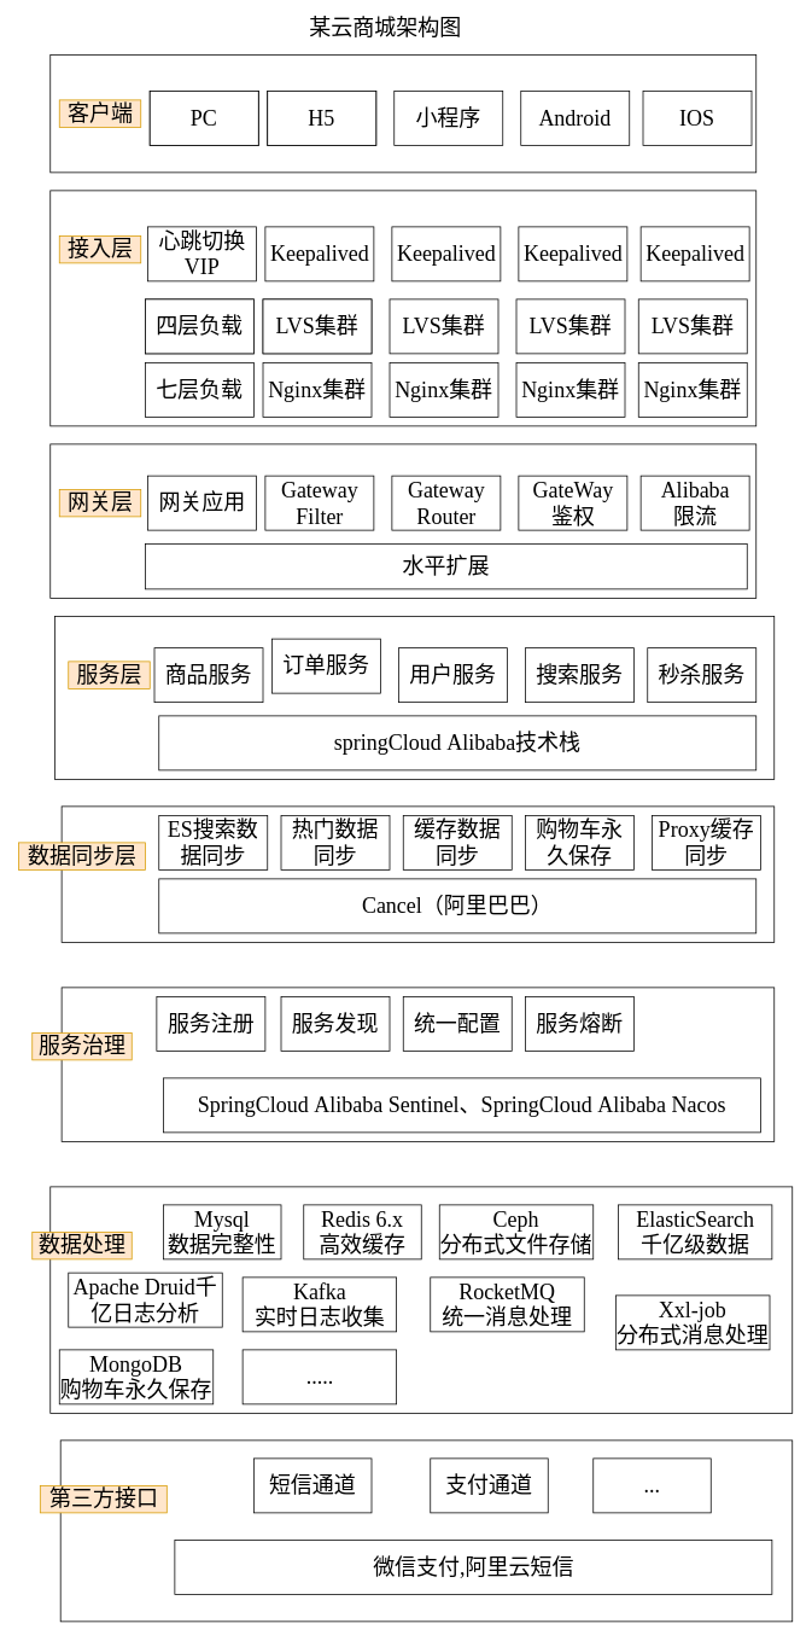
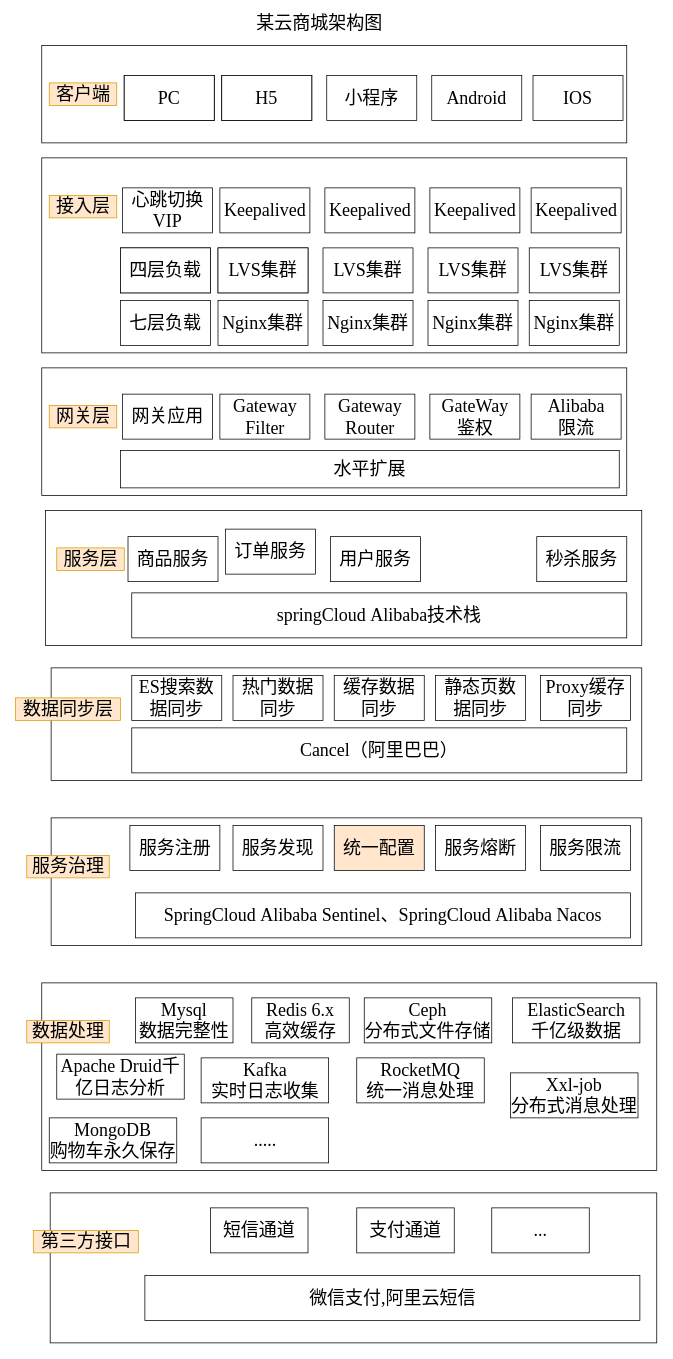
  <mxCell id="0" />
  <mxCell id="1" parent="0" />
  <mxCell id="2" value="" style="rounded=0;whiteSpace=wrap;html=1;" vertex="1" parent="1"><mxGeometry x="55" y="60" width="780" height="130" as="geometry" /></mxCell>
  <mxCell id="3" value="" style="rounded=0;whiteSpace=wrap;html=1;" vertex="1" parent="1"><mxGeometry x="55" y="210" width="780" height="260" as="geometry" /></mxCell>
  <mxCell id="4" value="" style="rounded=0;whiteSpace=wrap;html=1;" vertex="1" parent="1"><mxGeometry x="55" y="490" width="780" height="170" as="geometry" /></mxCell>
  <mxCell id="5" value="" style="rounded=0;whiteSpace=wrap;html=1;" vertex="1" parent="1"><mxGeometry x="60" y="680" width="795" height="180" as="geometry" /></mxCell>
  <mxCell id="6" value="" style="rounded=0;whiteSpace=wrap;html=1;" vertex="1" parent="1"><mxGeometry x="67.5" y="890" width="787.5" height="150" as="geometry" /></mxCell>
  <mxCell id="7" value="&lt;font style=&quot;font-size: 24px&quot; face=&quot;Georgia&quot;&gt;某云商城架构图&lt;/font&gt;" style="text;html=1;resizable=0;autosize=1;align=center;verticalAlign=middle;points=[];fillColor=none;strokeColor=none;rounded=0;" vertex="1" parent="1"><mxGeometry x="335" y="20" width="180" height="20" as="geometry" /></mxCell>
  <mxCell id="8" value="客户端" style="text;html=1;resizable=0;autosize=1;align=center;verticalAlign=middle;points=[];fillColor=#ffe6cc;strokeColor=#d79b00;rounded=0;fontFamily=Georgia;fontSize=24;" vertex="1" parent="1"><mxGeometry x="65" y="110" width="90" height="30" as="geometry" /></mxCell>
  <mxCell id="9" value="接入层" style="text;html=1;resizable=0;autosize=1;align=center;verticalAlign=middle;points=[];fillColor=#ffe6cc;strokeColor=#d79b00;rounded=0;fontFamily=Georgia;fontSize=24;" vertex="1" parent="1"><mxGeometry x="65" y="260" width="90" height="30" as="geometry" /></mxCell>
  <mxCell id="10" value="网关层" style="text;html=1;resizable=0;autosize=1;align=center;verticalAlign=middle;points=[];fillColor=#ffe6cc;strokeColor=#d79b00;rounded=0;fontFamily=Georgia;fontSize=24;" vertex="1" parent="1"><mxGeometry x="65" y="540" width="90" height="30" as="geometry" /></mxCell>
  <mxCell id="11" value="服务层" style="text;html=1;resizable=0;autosize=1;align=center;verticalAlign=middle;points=[];fillColor=#ffe6cc;strokeColor=#d79b00;rounded=0;fontFamily=Georgia;fontSize=24;" vertex="1" parent="1"><mxGeometry x="75" y="730" width="90" height="30" as="geometry" /></mxCell>
  <mxCell id="12" value="数据同步层" style="text;html=1;resizable=0;autosize=1;align=center;verticalAlign=middle;points=[];fillColor=#ffe6cc;strokeColor=#d79b00;rounded=0;fontFamily=Georgia;fontSize=24;" vertex="1" parent="1"><mxGeometry x="20" y="930" width="140" height="30" as="geometry" /></mxCell>
  <mxCell id="13" value="" style="rounded=0;whiteSpace=wrap;html=1;" vertex="1" parent="1"><mxGeometry x="67.5" y="1090" width="787.5" height="170" as="geometry" /></mxCell>
  <mxCell id="14" value="" style="rounded=0;whiteSpace=wrap;html=1;" vertex="1" parent="1"><mxGeometry x="55" y="1310" width="820" height="250" as="geometry" /></mxCell>
  <mxCell id="15" value="服务治理" style="text;html=1;resizable=0;autosize=1;align=center;verticalAlign=middle;points=[];fillColor=#ffe6cc;strokeColor=#d79b00;rounded=0;fontFamily=Georgia;fontSize=24;" vertex="1" parent="1"><mxGeometry x="35" y="1140" width="110" height="30" as="geometry" /></mxCell>
  <mxCell id="16" value="数据处理" style="text;html=1;resizable=0;autosize=1;align=center;verticalAlign=middle;points=[];fillColor=#ffe6cc;strokeColor=#d79b00;rounded=0;fontFamily=Georgia;fontSize=24;" vertex="1" parent="1"><mxGeometry x="35" y="1360" width="110" height="30" as="geometry" /></mxCell>
  <mxCell id="17" value="" style="rounded=0;whiteSpace=wrap;html=1;" vertex="1" parent="1"><mxGeometry x="66.25" y="1590" width="808.75" height="200" as="geometry" /></mxCell>
  <mxCell id="18" value="第三方接口" style="text;html=1;resizable=0;autosize=1;align=center;verticalAlign=middle;points=[];fillColor=#ffe6cc;strokeColor=#d79b00;rounded=0;fontFamily=Georgia;fontSize=24;" vertex="1" parent="1"><mxGeometry x="43.75" y="1640" width="140" height="30" as="geometry" /></mxCell>
  <mxCell id="19" value="" style="rounded=0;whiteSpace=wrap;html=1;fontFamily=Georgia;fontSize=24;" vertex="1" parent="1"><mxGeometry x="165" y="100" width="120" height="60" as="geometry" /></mxCell>
  <mxCell id="20" value="" style="rounded=0;whiteSpace=wrap;html=1;fontFamily=Georgia;fontSize=24;" vertex="1" parent="1"><mxGeometry x="295" y="100" width="120" height="60" as="geometry" /></mxCell>
  <mxCell id="21" value="小程序" style="rounded=0;whiteSpace=wrap;html=1;fontFamily=Georgia;fontSize=24;" vertex="1" parent="1"><mxGeometry x="435" y="100" width="120" height="60" as="geometry" /></mxCell>
  <mxCell id="22" value="Android" style="rounded=0;whiteSpace=wrap;html=1;fontFamily=Georgia;fontSize=24;" vertex="1" parent="1"><mxGeometry x="575" y="100" width="120" height="60" as="geometry" /></mxCell>
  <mxCell id="23" value="IOS" style="rounded=0;whiteSpace=wrap;html=1;fontFamily=Georgia;fontSize=24;" vertex="1" parent="1"><mxGeometry x="710" y="100" width="120" height="60" as="geometry" /></mxCell>
  <mxCell id="24" value="" style="rounded=0;whiteSpace=wrap;html=1;fontFamily=Georgia;fontSize=24;" vertex="1" parent="1"><mxGeometry x="165" y="100" width="120" height="60" as="geometry" /></mxCell>
  <mxCell id="25" value="" style="rounded=0;whiteSpace=wrap;html=1;fontFamily=Georgia;fontSize=24;" vertex="1" parent="1"><mxGeometry x="295" y="100" width="120" height="60" as="geometry" /></mxCell>
  <mxCell id="26" value="PC" style="rounded=0;whiteSpace=wrap;html=1;fontFamily=Georgia;fontSize=24;" vertex="1" parent="1"><mxGeometry x="165" y="100" width="120" height="60" as="geometry" /></mxCell>
  <mxCell id="27" value="H5" style="rounded=0;whiteSpace=wrap;html=1;fontFamily=Georgia;fontSize=24;" vertex="1" parent="1"><mxGeometry x="295" y="100" width="120" height="60" as="geometry" /></mxCell>
  <mxCell id="28" value="&lt;span&gt;Keepalived&lt;/span&gt;" style="rounded=0;whiteSpace=wrap;html=1;fontFamily=Georgia;fontSize=24;" vertex="1" parent="1"><mxGeometry x="432.5" y="250" width="120" height="60" as="geometry" /></mxCell>
  <mxCell id="29" value="&lt;span&gt;Keepalived&lt;/span&gt;" style="rounded=0;whiteSpace=wrap;html=1;fontFamily=Georgia;fontSize=24;" vertex="1" parent="1"><mxGeometry x="572.5" y="250" width="120" height="60" as="geometry" /></mxCell>
  <mxCell id="30" value="&lt;span&gt;Keepalived&lt;/span&gt;" style="rounded=0;whiteSpace=wrap;html=1;fontFamily=Georgia;fontSize=24;" vertex="1" parent="1"><mxGeometry x="707.5" y="250" width="120" height="60" as="geometry" /></mxCell>
  <mxCell id="31" value="心跳切换VIP" style="rounded=0;whiteSpace=wrap;html=1;fontFamily=Georgia;fontSize=24;" vertex="1" parent="1"><mxGeometry x="162.5" y="250" width="120" height="60" as="geometry" /></mxCell>
  <mxCell id="32" value="Keepalived" style="rounded=0;whiteSpace=wrap;html=1;fontFamily=Georgia;fontSize=24;" vertex="1" parent="1"><mxGeometry x="292.5" y="250" width="120" height="60" as="geometry" /></mxCell>
  <mxCell id="33" value="&lt;span&gt;Gateway&lt;/span&gt;&lt;br&gt;Router" style="rounded=0;whiteSpace=wrap;html=1;fontFamily=Georgia;fontSize=24;" vertex="1" parent="1"><mxGeometry x="432.5" y="525" width="120" height="60" as="geometry" /></mxCell>
  <mxCell id="34" value="GateWay&lt;br&gt;鉴权" style="rounded=0;whiteSpace=wrap;html=1;fontFamily=Georgia;fontSize=24;" vertex="1" parent="1"><mxGeometry x="572.5" y="525" width="120" height="60" as="geometry" /></mxCell>
  <mxCell id="35" value="&lt;span&gt;Alibaba&lt;/span&gt;&lt;br&gt;限流" style="rounded=0;whiteSpace=wrap;html=1;fontFamily=Georgia;fontSize=24;" vertex="1" parent="1"><mxGeometry x="707.5" y="525" width="120" height="60" as="geometry" /></mxCell>
  <mxCell id="36" value="网关应用" style="rounded=0;whiteSpace=wrap;html=1;fontFamily=Georgia;fontSize=24;" vertex="1" parent="1"><mxGeometry x="162.5" y="525" width="120" height="60" as="geometry" /></mxCell>
  <mxCell id="37" value="Gateway&lt;br&gt;Filter" style="rounded=0;whiteSpace=wrap;html=1;fontFamily=Georgia;fontSize=24;" vertex="1" parent="1"><mxGeometry x="292.5" y="525" width="120" height="60" as="geometry" /></mxCell>
  <mxCell id="38" value="用户服务" style="rounded=0;whiteSpace=wrap;html=1;fontFamily=Georgia;fontSize=24;" vertex="1" parent="1"><mxGeometry x="440" y="715" width="120" height="60" as="geometry" /></mxCell>
- <mxCell id="39" value="搜索服务" style="rounded=0;whiteSpace=wrap;html=1;fontFamily=Georgia;fontSize=24;" vertex="1" parent="1"><mxGeometry x="580" y="715" width="120" height="60" as="geometry" /></mxCell>
  <mxCell id="40" value="秒杀服务" style="rounded=0;whiteSpace=wrap;html=1;fontFamily=Georgia;fontSize=24;" vertex="1" parent="1"><mxGeometry x="715" y="715" width="120" height="60" as="geometry" /></mxCell>
  <mxCell id="41" value="springCloud&amp;nbsp;Alibaba技术栈" style="rounded=0;whiteSpace=wrap;html=1;fontFamily=Georgia;fontSize=24;" vertex="1" parent="1"><mxGeometry x="175" y="790" width="660" height="60" as="geometry" /></mxCell>
  <mxCell id="42" value="订单服务" style="rounded=0;whiteSpace=wrap;html=1;fontFamily=Georgia;fontSize=24;" vertex="1" parent="1"><mxGeometry x="300" y="705" width="120" height="60" as="geometry" /></mxCell>
  <mxCell id="43" value="&lt;span&gt;LVS集群&lt;/span&gt;" style="rounded=0;whiteSpace=wrap;html=1;fontFamily=Georgia;fontSize=24;" vertex="1" parent="1"><mxGeometry x="430" y="330" width="120" height="60" as="geometry" /></mxCell>
  <mxCell id="44" value="&lt;span&gt;LVS集群&lt;/span&gt;" style="rounded=0;whiteSpace=wrap;html=1;fontFamily=Georgia;fontSize=24;" vertex="1" parent="1"><mxGeometry x="570" y="330" width="120" height="60" as="geometry" /></mxCell>
  <mxCell id="45" value="&lt;span&gt;LVS集群&lt;/span&gt;" style="rounded=0;whiteSpace=wrap;html=1;fontFamily=Georgia;fontSize=24;" vertex="1" parent="1"><mxGeometry x="705" y="330" width="120" height="60" as="geometry" /></mxCell>
  <mxCell id="46" value="四层负载" style="rounded=0;whiteSpace=wrap;html=1;fontFamily=Georgia;fontSize=24;" vertex="1" parent="1"><mxGeometry x="160" y="330" width="120" height="60" as="geometry" /></mxCell>
  <mxCell id="47" value="" style="rounded=0;whiteSpace=wrap;html=1;fontFamily=Georgia;fontSize=24;" vertex="1" parent="1"><mxGeometry x="290" y="330" width="120" height="60" as="geometry" /></mxCell>
  <mxCell id="48" value="四层负载" style="rounded=0;whiteSpace=wrap;html=1;fontFamily=Georgia;fontSize=24;" vertex="1" parent="1"><mxGeometry x="160" y="330" width="120" height="60" as="geometry" /></mxCell>
  <mxCell id="49" value="LVS集群" style="rounded=0;whiteSpace=wrap;html=1;fontFamily=Georgia;fontSize=24;" vertex="1" parent="1"><mxGeometry x="290" y="330" width="120" height="60" as="geometry" /></mxCell>
  <mxCell id="50" value="&lt;span&gt;Nginx集群&lt;/span&gt;" style="rounded=0;whiteSpace=wrap;html=1;fontFamily=Georgia;fontSize=24;" vertex="1" parent="1"><mxGeometry x="430" y="400" width="120" height="60" as="geometry" /></mxCell>
  <mxCell id="51" value="&lt;span&gt;Nginx集群&lt;/span&gt;" style="rounded=0;whiteSpace=wrap;html=1;fontFamily=Georgia;fontSize=24;" vertex="1" parent="1"><mxGeometry x="570" y="400" width="120" height="60" as="geometry" /></mxCell>
  <mxCell id="52" value="&lt;span&gt;Nginx集群&lt;/span&gt;" style="rounded=0;whiteSpace=wrap;html=1;fontFamily=Georgia;fontSize=24;" vertex="1" parent="1"><mxGeometry x="705" y="400" width="120" height="60" as="geometry" /></mxCell>
  <mxCell id="53" value="七层负载" style="rounded=0;whiteSpace=wrap;html=1;fontFamily=Georgia;fontSize=24;" vertex="1" parent="1"><mxGeometry x="160" y="400" width="120" height="60" as="geometry" /></mxCell>
  <mxCell id="54" value="Nginx集群" style="rounded=0;whiteSpace=wrap;html=1;fontFamily=Georgia;fontSize=24;" vertex="1" parent="1"><mxGeometry x="290" y="400" width="120" height="60" as="geometry" /></mxCell>
  <mxCell id="55" value="水平扩展" style="rounded=0;whiteSpace=wrap;html=1;fontFamily=Georgia;fontSize=24;" vertex="1" parent="1"><mxGeometry x="160" y="600" width="665" height="50" as="geometry" /></mxCell>
  <mxCell id="56" value="商品服务" style="rounded=0;whiteSpace=wrap;html=1;fontFamily=Georgia;fontSize=24;" vertex="1" parent="1"><mxGeometry x="170" y="715" width="120" height="60" as="geometry" /></mxCell>
  <mxCell id="57" value="ES搜索数据同步" style="rounded=0;whiteSpace=wrap;html=1;fontFamily=Georgia;fontSize=24;" vertex="1" parent="1"><mxGeometry x="175" y="900" width="120" height="60" as="geometry" /></mxCell>
  <mxCell id="58" value="热门数据同步" style="rounded=0;whiteSpace=wrap;html=1;fontFamily=Georgia;fontSize=24;" vertex="1" parent="1"><mxGeometry x="310" y="900" width="120" height="60" as="geometry" /></mxCell>
  <mxCell id="59" value="缓存数据同步" style="rounded=0;whiteSpace=wrap;html=1;fontFamily=Georgia;fontSize=24;" vertex="1" parent="1"><mxGeometry x="445" y="900" width="120" height="60" as="geometry" /></mxCell>
- <mxCell id="60" value="购物车永久保存" style="rounded=0;whiteSpace=wrap;html=1;fontFamily=Georgia;fontSize=24;" vertex="1" parent="1"><mxGeometry x="580" y="900" width="120" height="60" as="geometry" /></mxCell>
+ <mxCell id="60" value="静态页数据同步" style="rounded=0;whiteSpace=wrap;html=1;fontFamily=Georgia;fontSize=24;" vertex="1" parent="1"><mxGeometry x="580" y="900" width="120" height="60" as="geometry" /></mxCell>
  <mxCell id="61" value="Proxy缓存同步" style="rounded=0;whiteSpace=wrap;html=1;fontFamily=Georgia;fontSize=24;" vertex="1" parent="1"><mxGeometry x="720" y="900" width="120" height="60" as="geometry" /></mxCell>
  <mxCell id="62" value="Cancel（阿里巴巴）" style="rounded=0;whiteSpace=wrap;html=1;fontFamily=Georgia;fontSize=24;" vertex="1" parent="1"><mxGeometry x="175" y="970" width="660" height="60" as="geometry" /></mxCell>
  <mxCell id="63" value="服务注册" style="rounded=0;whiteSpace=wrap;html=1;fontFamily=Georgia;fontSize=24;" vertex="1" parent="1"><mxGeometry x="172.5" y="1100" width="120" height="60" as="geometry" /></mxCell>
  <mxCell id="64" value="服务发现" style="rounded=0;whiteSpace=wrap;html=1;fontFamily=Georgia;fontSize=24;" vertex="1" parent="1"><mxGeometry x="310" y="1100" width="120" height="60" as="geometry" /></mxCell>
- <mxCell id="65" value="统一配置" style="rounded=0;whiteSpace=wrap;html=1;fontFamily=Georgia;fontSize=24;" vertex="1" parent="1"><mxGeometry x="445" y="1100" width="120" height="60" as="geometry" /></mxCell>
+ <mxCell id="65" value="统一配置" style="rounded=0;whiteSpace=wrap;html=1;fontFamily=Georgia;fontSize=24;fillColor=#ffe6cc;" vertex="1" parent="1"><mxGeometry x="445" y="1100" width="120" height="60" as="geometry" /></mxCell>
  <mxCell id="66" value="服务熔断" style="rounded=0;whiteSpace=wrap;html=1;fontFamily=Georgia;fontSize=24;" vertex="1" parent="1"><mxGeometry x="580" y="1100" width="120" height="60" as="geometry" /></mxCell>
+ <mxCell id="67" value="服务限流" style="rounded=0;whiteSpace=wrap;html=1;fontFamily=Georgia;fontSize=24;" vertex="1" parent="1"><mxGeometry x="720" y="1100" width="120" height="60" as="geometry" /></mxCell>
  <mxCell id="68" value="SpringCloud&amp;nbsp;Alibaba&amp;nbsp;Sentinel、SpringCloud&amp;nbsp;Alibaba&amp;nbsp;Nacos" style="rounded=0;whiteSpace=wrap;html=1;fontFamily=Georgia;fontSize=24;" vertex="1" parent="1"><mxGeometry x="180" y="1190" width="660" height="60" as="geometry" /></mxCell>
  <mxCell id="69" value="Mysql&lt;br&gt;数据完整性" style="rounded=0;whiteSpace=wrap;html=1;fontFamily=Georgia;fontSize=24;" vertex="1" parent="1"><mxGeometry x="180" y="1330" width="130" height="60" as="geometry" /></mxCell>
  <mxCell id="70" value="Redis 6.x&lt;br&gt;高效缓存" style="rounded=0;whiteSpace=wrap;html=1;fontFamily=Georgia;fontSize=24;" vertex="1" parent="1"><mxGeometry x="335" y="1330" width="130" height="60" as="geometry" /></mxCell>
  <mxCell id="71" value="ElasticSearch&lt;br&gt;千亿级数据" style="rounded=0;whiteSpace=wrap;html=1;fontFamily=Georgia;fontSize=24;" vertex="1" parent="1"><mxGeometry x="682.5" y="1330" width="170" height="60" as="geometry" /></mxCell>
  <mxCell id="72" value="Ceph&lt;br&gt;分布式文件存储" style="rounded=0;whiteSpace=wrap;html=1;fontFamily=Georgia;fontSize=24;" vertex="1" parent="1"><mxGeometry x="485" y="1330" width="170" height="60" as="geometry" /></mxCell>
  <mxCell id="73" value="Apache&amp;nbsp;Druid千亿日志分析" style="rounded=0;whiteSpace=wrap;html=1;fontFamily=Georgia;fontSize=24;" vertex="1" parent="1"><mxGeometry x="75" y="1405" width="170" height="60" as="geometry" /></mxCell>
  <mxCell id="74" value="Kafka&lt;br&gt;实时日志收集" style="rounded=0;whiteSpace=wrap;html=1;fontFamily=Georgia;fontSize=24;" vertex="1" parent="1"><mxGeometry x="267.5" y="1410" width="170" height="60" as="geometry" /></mxCell>
  <mxCell id="75" value="RocketMQ&lt;br&gt;统一消息处理" style="rounded=0;whiteSpace=wrap;html=1;fontFamily=Georgia;fontSize=24;" vertex="1" parent="1"><mxGeometry x="475" y="1410" width="170" height="60" as="geometry" /></mxCell>
  <mxCell id="76" value="Xxl-job&lt;br&gt;分布式消息处理" style="rounded=0;whiteSpace=wrap;html=1;fontFamily=Georgia;fontSize=24;" vertex="1" parent="1"><mxGeometry x="680" y="1430" width="170" height="60" as="geometry" /></mxCell>
  <mxCell id="77" value="MongoDB&lt;br&gt;购物车永久保存" style="rounded=0;whiteSpace=wrap;html=1;fontFamily=Georgia;fontSize=24;" vertex="1" parent="1"><mxGeometry x="65" y="1490" width="170" height="60" as="geometry" /></mxCell>
  <mxCell id="78" value="....." style="rounded=0;whiteSpace=wrap;html=1;fontFamily=Georgia;fontSize=24;" vertex="1" parent="1"><mxGeometry x="267.5" y="1490" width="170" height="60" as="geometry" /></mxCell>
  <mxCell id="79" value="短信通道" style="rounded=0;whiteSpace=wrap;html=1;fontFamily=Georgia;fontSize=24;" vertex="1" parent="1"><mxGeometry x="280" y="1610" width="130" height="60" as="geometry" /></mxCell>
  <mxCell id="80" value="支付通道" style="rounded=0;whiteSpace=wrap;html=1;fontFamily=Georgia;fontSize=24;" vertex="1" parent="1"><mxGeometry x="475" y="1610" width="130" height="60" as="geometry" /></mxCell>
  <mxCell id="81" value="..." style="rounded=0;whiteSpace=wrap;html=1;fontFamily=Georgia;fontSize=24;" vertex="1" parent="1"><mxGeometry x="655" y="1610" width="130" height="60" as="geometry" /></mxCell>
  <mxCell id="82" value="微信支付,阿里云短信" style="rounded=0;whiteSpace=wrap;html=1;fontFamily=Georgia;fontSize=24;" vertex="1" parent="1"><mxGeometry x="192.5" y="1700" width="660" height="60" as="geometry" /></mxCell>
